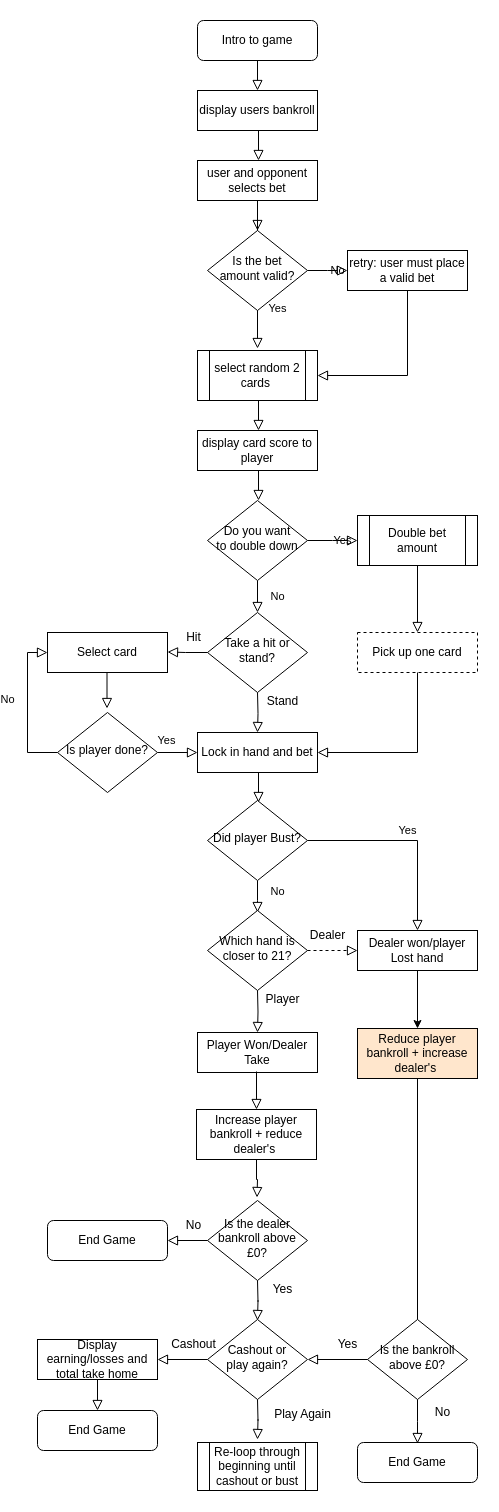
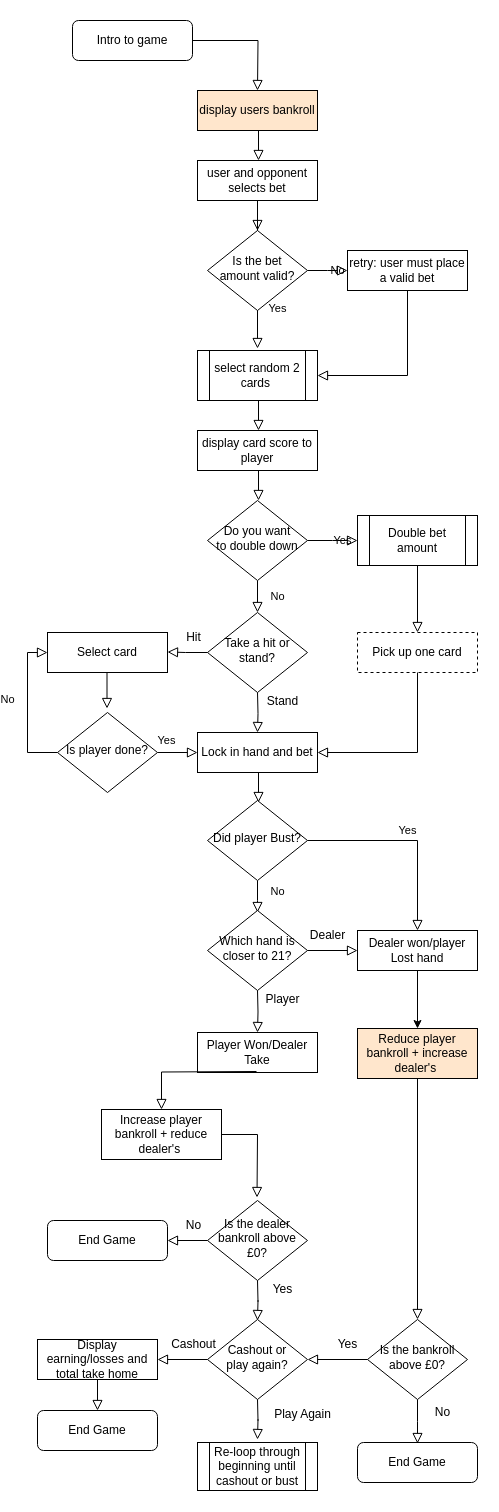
  <mxCell id="0" />
  <mxCell id="1" parent="0" />
  <mxCell id="2" value="" style="rounded=0;html=1;jettySize=auto;orthogonalLoop=1;fontSize=11;endArrow=block;endFill=0;endSize=8;strokeWidth=1;shadow=0;labelBackgroundColor=none;edgeStyle=orthogonalEdgeStyle;" parent="1" source="3" edge="1"><mxGeometry relative="1" as="geometry"><mxPoint x="240" y="90" as="targetPoint" /></mxGeometry></mxCell>
- <mxCell id="3" value="Intro to game" style="rounded=1;whiteSpace=wrap;html=1;fontSize=12;glass=0;strokeWidth=1;shadow=0;" parent="1" vertex="1"><mxGeometry x="180" y="20" width="120" height="40" as="geometry" /></mxCell>
+ <mxCell id="3" value="Intro to game" style="rounded=1;whiteSpace=wrap;html=1;fontSize=12;glass=0;strokeWidth=1;shadow=0;" parent="1" vertex="1"><mxGeometry x="55" y="20" width="120" height="40" as="geometry" /></mxCell>
  <mxCell id="4" value="Yes" style="rounded=0;html=1;jettySize=auto;orthogonalLoop=1;fontSize=11;endArrow=block;endFill=0;endSize=8;strokeWidth=1;shadow=0;labelBackgroundColor=none;edgeStyle=orthogonalEdgeStyle;" parent="1" edge="1"><mxGeometry x="0.56" y="20" relative="1" as="geometry"><mxPoint as="offset" /><mxPoint x="240" y="166" as="sourcePoint" /><mxPoint x="240" y="348" as="targetPoint" /></mxGeometry></mxCell>
  <mxCell id="5" value="No" style="edgeStyle=orthogonalEdgeStyle;rounded=0;html=1;jettySize=auto;orthogonalLoop=1;fontSize=11;endArrow=block;endFill=0;endSize=8;strokeWidth=1;shadow=0;labelBackgroundColor=none;" parent="1" source="6" edge="1"><mxGeometry y="10" relative="1" as="geometry"><mxPoint as="offset" /><mxPoint x="330" y="270" as="targetPoint" /></mxGeometry></mxCell>
  <mxCell id="6" value="Is the bet amount valid?" style="rhombus;whiteSpace=wrap;html=1;shadow=0;fontFamily=Helvetica;fontSize=12;align=center;strokeWidth=1;spacing=6;spacingTop=-4;" parent="1" vertex="1"><mxGeometry x="190" y="230" width="100" height="80" as="geometry" /></mxCell>
  <mxCell id="7" value="No" style="rounded=0;html=1;jettySize=auto;orthogonalLoop=1;fontSize=11;endArrow=block;endFill=0;endSize=8;strokeWidth=1;shadow=0;labelBackgroundColor=none;edgeStyle=orthogonalEdgeStyle;entryX=0.5;entryY=0;entryDx=0;entryDy=0;" parent="1" source="9" target="23" edge="1"><mxGeometry x="-0.333" y="20" relative="1" as="geometry"><mxPoint as="offset" /><mxPoint x="240" y="640" as="targetPoint" /></mxGeometry></mxCell>
  <mxCell id="8" value="Yes" style="edgeStyle=orthogonalEdgeStyle;rounded=0;html=1;jettySize=auto;orthogonalLoop=1;fontSize=11;endArrow=block;endFill=0;endSize=8;strokeWidth=1;shadow=0;labelBackgroundColor=none;" parent="1" source="9" edge="1"><mxGeometry y="10" relative="1" as="geometry"><mxPoint as="offset" /><mxPoint x="340" y="540" as="targetPoint" /></mxGeometry></mxCell>
  <mxCell id="9" value="Do you want &lt;br&gt;to double down" style="rhombus;whiteSpace=wrap;html=1;shadow=0;fontFamily=Helvetica;fontSize=12;align=center;strokeWidth=1;spacing=6;spacingTop=-4;" parent="1" vertex="1"><mxGeometry x="190" y="500" width="100" height="80" as="geometry" /></mxCell>
  <mxCell id="10" value="End Game" style="rounded=1;whiteSpace=wrap;html=1;fontSize=12;glass=0;strokeWidth=1;shadow=0;" parent="1" vertex="1"><mxGeometry x="340" y="1442" width="120" height="40" as="geometry" /></mxCell>
- <mxCell id="11" value="display users bankroll" style="rounded=0;whiteSpace=wrap;html=1;" vertex="1" parent="1"><mxGeometry x="180" y="90" width="120" height="40" as="geometry" /></mxCell>
+ <mxCell id="11" value="display users bankroll" style="rounded=0;whiteSpace=wrap;html=1;fillColor=#ffe6cc;" vertex="1" parent="1"><mxGeometry x="180" y="90" width="120" height="40" as="geometry" /></mxCell>
  <mxCell id="12" value="" style="rounded=0;html=1;jettySize=auto;orthogonalLoop=1;fontSize=11;endArrow=block;endFill=0;endSize=8;strokeWidth=1;shadow=0;labelBackgroundColor=none;edgeStyle=orthogonalEdgeStyle;" edge="1" parent="1"><mxGeometry relative="1" as="geometry"><mxPoint x="241" y="130" as="sourcePoint" /><mxPoint x="241" y="160" as="targetPoint" /></mxGeometry></mxCell>
  <mxCell id="13" value="user and opponent selects bet" style="rounded=0;whiteSpace=wrap;html=1;" vertex="1" parent="1"><mxGeometry x="180" y="160" width="120" height="40" as="geometry" /></mxCell>
  <mxCell id="14" value="" style="rounded=0;html=1;jettySize=auto;orthogonalLoop=1;fontSize=11;endArrow=block;endFill=0;endSize=8;strokeWidth=1;shadow=0;labelBackgroundColor=none;edgeStyle=orthogonalEdgeStyle;" edge="1" parent="1"><mxGeometry relative="1" as="geometry"><mxPoint x="240" y="200" as="sourcePoint" /><mxPoint x="240" y="230" as="targetPoint" /></mxGeometry></mxCell>
  <mxCell id="15" value="retry: user must place a valid bet" style="rounded=0;whiteSpace=wrap;html=1;" vertex="1" parent="1"><mxGeometry x="330" y="250" width="120" height="40" as="geometry" /></mxCell>
  <mxCell id="16" value="select random 2 cards&amp;nbsp;" style="shape=process;whiteSpace=wrap;html=1;backgroundOutline=1;" vertex="1" parent="1"><mxGeometry x="180" y="350" width="120" height="50" as="geometry" /></mxCell>
  <mxCell id="17" value="" style="rounded=0;html=1;jettySize=auto;orthogonalLoop=1;fontSize=11;endArrow=block;endFill=0;endSize=8;strokeWidth=1;shadow=0;labelBackgroundColor=none;edgeStyle=orthogonalEdgeStyle;" edge="1" parent="1"><mxGeometry relative="1" as="geometry"><mxPoint x="241" y="400" as="sourcePoint" /><mxPoint x="241" y="430" as="targetPoint" /></mxGeometry></mxCell>
  <mxCell id="18" value="display card score to player" style="rounded=0;whiteSpace=wrap;html=1;" vertex="1" parent="1"><mxGeometry x="180" y="430" width="120" height="40" as="geometry" /></mxCell>
  <mxCell id="19" value="" style="rounded=0;html=1;jettySize=auto;orthogonalLoop=1;fontSize=11;endArrow=block;endFill=0;endSize=8;strokeWidth=1;shadow=0;labelBackgroundColor=none;edgeStyle=orthogonalEdgeStyle;entryX=1;entryY=0.5;entryDx=0;entryDy=0;exitX=0.5;exitY=1;exitDx=0;exitDy=0;" edge="1" parent="1" source="15" target="16"><mxGeometry relative="1" as="geometry"><mxPoint x="250" y="210" as="sourcePoint" /><mxPoint x="250" y="240" as="targetPoint" /></mxGeometry></mxCell>
  <mxCell id="20" value="" style="rounded=0;html=1;jettySize=auto;orthogonalLoop=1;fontSize=11;endArrow=block;endFill=0;endSize=8;strokeWidth=1;shadow=0;labelBackgroundColor=none;edgeStyle=orthogonalEdgeStyle;" edge="1" parent="1"><mxGeometry relative="1" as="geometry"><mxPoint x="241" y="470" as="sourcePoint" /><mxPoint x="241" y="500" as="targetPoint" /></mxGeometry></mxCell>
  <mxCell id="21" value="Double bet amount" style="shape=process;whiteSpace=wrap;html=1;backgroundOutline=1;" vertex="1" parent="1"><mxGeometry x="340" y="515" width="120" height="50" as="geometry" /></mxCell>
  <mxCell id="22" value="Pick up one card" style="rounded=0;whiteSpace=wrap;html=1;dashed=1;" vertex="1" parent="1"><mxGeometry x="340" y="632" width="120" height="40" as="geometry" /></mxCell>
  <mxCell id="23" value="Take a hit or stand?" style="rhombus;whiteSpace=wrap;html=1;shadow=0;fontFamily=Helvetica;fontSize=12;align=center;strokeWidth=1;spacing=6;spacingTop=-4;" vertex="1" parent="1"><mxGeometry x="190" y="612" width="100" height="80" as="geometry" /></mxCell>
  <mxCell id="24" value="" style="rounded=0;html=1;jettySize=auto;orthogonalLoop=1;fontSize=11;endArrow=block;endFill=0;endSize=8;strokeWidth=1;shadow=0;labelBackgroundColor=none;edgeStyle=orthogonalEdgeStyle;exitX=0;exitY=0.5;exitDx=0;exitDy=0;" edge="1" parent="1" source="23"><mxGeometry relative="1" as="geometry"><mxPoint x="180" y="652" as="sourcePoint" /><mxPoint x="150" y="651.5" as="targetPoint" /><Array as="points"><mxPoint x="168" y="652" /></Array></mxGeometry></mxCell>
  <mxCell id="25" value="Hit" style="text;html=1;align=center;verticalAlign=middle;resizable=0;points=[];autosize=1;strokeColor=none;fillColor=none;" vertex="1" parent="1"><mxGeometry x="156" y="622" width="40" height="30" as="geometry" /></mxCell>
  <mxCell id="26" value="" style="rounded=0;html=1;jettySize=auto;orthogonalLoop=1;fontSize=11;endArrow=block;endFill=0;endSize=8;strokeWidth=1;shadow=0;labelBackgroundColor=none;edgeStyle=orthogonalEdgeStyle;exitX=0.5;exitY=1;exitDx=0;exitDy=0;entryX=1;entryY=0.5;entryDx=0;entryDy=0;" edge="1" parent="1" source="22" target="34"><mxGeometry relative="1" as="geometry"><mxPoint x="400" y="626" as="sourcePoint" /><mxPoint x="400" y="716" as="targetPoint" /></mxGeometry></mxCell>
  <mxCell id="27" value="" style="rounded=0;html=1;jettySize=auto;orthogonalLoop=1;fontSize=11;endArrow=block;endFill=0;endSize=8;strokeWidth=1;shadow=0;labelBackgroundColor=none;edgeStyle=orthogonalEdgeStyle;entryX=0.5;entryY=0;entryDx=0;entryDy=0;" edge="1" parent="1" target="34"><mxGeometry relative="1" as="geometry"><mxPoint x="240" y="692" as="sourcePoint" /><mxPoint x="240" y="726" as="targetPoint" /></mxGeometry></mxCell>
  <mxCell id="28" value="Stand" style="text;html=1;align=center;verticalAlign=middle;resizable=0;points=[];autosize=1;strokeColor=none;fillColor=none;" vertex="1" parent="1"><mxGeometry x="240" y="686" width="50" height="30" as="geometry" /></mxCell>
  <mxCell id="29" value="Select card" style="rounded=0;whiteSpace=wrap;html=1;" vertex="1" parent="1"><mxGeometry x="30" y="632" width="120" height="40" as="geometry" /></mxCell>
  <mxCell id="30" value="" style="rounded=0;html=1;jettySize=auto;orthogonalLoop=1;fontSize=11;endArrow=block;endFill=0;endSize=8;strokeWidth=1;shadow=0;labelBackgroundColor=none;edgeStyle=orthogonalEdgeStyle;" edge="1" parent="1"><mxGeometry relative="1" as="geometry"><mxPoint x="89.5" y="672" as="sourcePoint" /><mxPoint x="89.5" y="708" as="targetPoint" /></mxGeometry></mxCell>
  <mxCell id="31" value="No" style="rounded=0;html=1;jettySize=auto;orthogonalLoop=1;fontSize=11;endArrow=block;endFill=0;endSize=8;strokeWidth=1;shadow=0;labelBackgroundColor=none;edgeStyle=orthogonalEdgeStyle;exitX=0;exitY=0.5;exitDx=0;exitDy=0;entryX=0;entryY=0.5;entryDx=0;entryDy=0;" edge="1" parent="1" source="33" target="29"><mxGeometry x="0.111" y="20" relative="1" as="geometry"><mxPoint as="offset" /><mxPoint y="886" as="targetPoint" x="20" /></mxGeometry></mxCell>
  <mxCell id="32" value="Yes" style="edgeStyle=orthogonalEdgeStyle;rounded=0;html=1;jettySize=auto;orthogonalLoop=1;fontSize=11;endArrow=block;endFill=0;endSize=8;strokeWidth=1;shadow=0;labelBackgroundColor=none;entryX=0;entryY=0.5;entryDx=0;entryDy=0;" edge="1" parent="1" source="33" target="34"><mxGeometry x="-0.565" y="12" relative="1" as="geometry"><mxPoint as="offset" /><mxPoint x="170" y="746" as="targetPoint" /></mxGeometry></mxCell>
  <mxCell id="33" value="Is player done?" style="rhombus;whiteSpace=wrap;html=1;shadow=0;fontFamily=Helvetica;fontSize=12;align=center;strokeWidth=1;spacing=6;spacingTop=-4;" vertex="1" parent="1"><mxGeometry x="40" y="712" width="100" height="80" as="geometry" /></mxCell>
  <mxCell id="34" value="Lock in hand and bet" style="rounded=0;whiteSpace=wrap;html=1;" vertex="1" parent="1"><mxGeometry x="180" y="732" width="120" height="40" as="geometry" /></mxCell>
  <mxCell id="35" value="" style="rounded=0;html=1;jettySize=auto;orthogonalLoop=1;fontSize=11;endArrow=block;endFill=0;endSize=8;strokeWidth=1;shadow=0;labelBackgroundColor=none;edgeStyle=orthogonalEdgeStyle;exitX=0.5;exitY=1;exitDx=0;exitDy=0;entryX=0.5;entryY=0;entryDx=0;entryDy=0;" edge="1" parent="1" source="21" target="22"><mxGeometry relative="1" as="geometry"><mxPoint x="400" y="570" as="sourcePoint" /><mxPoint x="400" y="590" as="targetPoint" /><Array as="points" /></mxGeometry></mxCell>
  <mxCell id="36" value="" style="rounded=0;html=1;jettySize=auto;orthogonalLoop=1;fontSize=11;endArrow=block;endFill=0;endSize=8;strokeWidth=1;shadow=0;labelBackgroundColor=none;edgeStyle=orthogonalEdgeStyle;" edge="1" parent="1"><mxGeometry relative="1" as="geometry"><mxPoint x="241" y="772" as="sourcePoint" /><mxPoint x="241" y="802" as="targetPoint" /></mxGeometry></mxCell>
  <mxCell id="37" value="No" style="rounded=0;html=1;jettySize=auto;orthogonalLoop=1;fontSize=11;endArrow=block;endFill=0;endSize=8;strokeWidth=1;shadow=0;labelBackgroundColor=none;edgeStyle=orthogonalEdgeStyle;entryX=0.5;entryY=0;entryDx=0;entryDy=0;" edge="1" parent="1" source="39"><mxGeometry x="-0.333" y="20" relative="1" as="geometry"><mxPoint as="offset" /><mxPoint x="240" y="912" as="targetPoint" /></mxGeometry></mxCell>
  <mxCell id="38" value="Yes" style="edgeStyle=orthogonalEdgeStyle;rounded=0;html=1;jettySize=auto;orthogonalLoop=1;fontSize=11;endArrow=block;endFill=0;endSize=8;strokeWidth=1;shadow=0;labelBackgroundColor=none;entryX=0.5;entryY=0;entryDx=0;entryDy=0;" edge="1" parent="1" source="39" target="46"><mxGeometry y="10" relative="1" as="geometry"><mxPoint as="offset" /><mxPoint x="340" y="840" as="targetPoint" /></mxGeometry></mxCell>
  <mxCell id="39" value="Did player Bust?" style="rhombus;whiteSpace=wrap;html=1;shadow=0;fontFamily=Helvetica;fontSize=12;align=center;strokeWidth=1;spacing=6;spacingTop=-4;" vertex="1" parent="1"><mxGeometry x="190" y="800" width="100" height="80" as="geometry" /></mxCell>
  <mxCell id="40" value="Which hand is closer to 21?" style="rhombus;whiteSpace=wrap;html=1;shadow=0;fontFamily=Helvetica;fontSize=12;align=center;strokeWidth=1;spacing=6;spacingTop=-4;" vertex="1" parent="1"><mxGeometry x="190" y="910" width="100" height="80" as="geometry" /></mxCell>
- <mxCell id="41" value="" style="rounded=0;html=1;jettySize=auto;orthogonalLoop=1;fontSize=11;endArrow=block;endFill=0;endSize=8;strokeWidth=1;shadow=0;labelBackgroundColor=none;edgeStyle=orthogonalEdgeStyle;exitX=1;exitY=0.5;exitDx=0;exitDy=0;entryX=0;entryY=0.5;entryDx=0;entryDy=0;dashed=1;" edge="1" parent="1" source="40" target="46"><mxGeometry relative="1" as="geometry"><mxPoint x="180" y="950" as="sourcePoint" /><mxPoint x="150" y="949.5" as="targetPoint" /><Array as="points" /></mxGeometry></mxCell>
+ <mxCell id="41" value="" style="rounded=0;html=1;jettySize=auto;orthogonalLoop=1;fontSize=11;endArrow=block;endFill=0;endSize=8;strokeWidth=1;shadow=0;labelBackgroundColor=none;edgeStyle=orthogonalEdgeStyle;exitX=1;exitY=0.5;exitDx=0;exitDy=0;entryX=0;entryY=0.5;entryDx=0;entryDy=0;" edge="1" parent="1" source="40" target="46"><mxGeometry relative="1" as="geometry"><mxPoint x="180" y="950" as="sourcePoint" /><mxPoint x="150" y="949.5" as="targetPoint" /><Array as="points" /></mxGeometry></mxCell>
  <mxCell id="42" value="Dealer" style="text;html=1;align=center;verticalAlign=middle;resizable=0;points=[];autosize=1;strokeColor=none;fillColor=none;" vertex="1" parent="1"><mxGeometry x="280" y="920" width="60" height="30" as="geometry" /></mxCell>
  <mxCell id="43" value="" style="rounded=0;html=1;jettySize=auto;orthogonalLoop=1;fontSize=11;endArrow=block;endFill=0;endSize=8;strokeWidth=1;shadow=0;labelBackgroundColor=none;edgeStyle=orthogonalEdgeStyle;entryX=0.5;entryY=0;entryDx=0;entryDy=0;" edge="1" parent="1" target="47"><mxGeometry relative="1" as="geometry"><mxPoint x="240" y="990" as="sourcePoint" /><mxPoint x="240" y="1030" as="targetPoint" /></mxGeometry></mxCell>
  <mxCell id="44" value="Player" style="text;html=1;align=center;verticalAlign=middle;resizable=0;points=[];autosize=1;strokeColor=none;fillColor=none;" vertex="1" parent="1"><mxGeometry x="235" y="984" width="60" height="30" as="geometry" /></mxCell>
  <mxCell id="45" value="" style="edgeStyle=orthogonalEdgeStyle;rounded=0;orthogonalLoop=1;jettySize=auto;html=1;" edge="1" parent="1" source="46" target="48"><mxGeometry relative="1" as="geometry" /></mxCell>
  <mxCell id="46" value="Dealer won/player Lost hand" style="rounded=0;whiteSpace=wrap;html=1;" vertex="1" parent="1"><mxGeometry x="340" y="930" width="120" height="40" as="geometry" /></mxCell>
  <mxCell id="47" value="Player Won/Dealer Take" style="rounded=0;whiteSpace=wrap;html=1;" vertex="1" parent="1"><mxGeometry x="180" y="1032" width="120" height="40" as="geometry" /></mxCell>
  <mxCell id="48" value="Reduce player bankroll + increase dealer's&amp;nbsp;" style="rounded=0;whiteSpace=wrap;html=1;fillColor=#ffe6cc;" vertex="1" parent="1"><mxGeometry x="340" y="1028" width="120" height="50" as="geometry" /></mxCell>
- <mxCell id="49" value="Increase player bankroll + reduce dealer's&amp;nbsp;" style="rounded=0;whiteSpace=wrap;html=1;" vertex="1" parent="1"><mxGeometry x="179" y="1109" width="120" height="50" as="geometry" /></mxCell>
+ <mxCell id="49" value="Increase player bankroll + reduce dealer's&amp;nbsp;" style="rounded=0;whiteSpace=wrap;html=1;" vertex="1" parent="1"><mxGeometry x="84" y="1109" width="120" height="50" as="geometry" /></mxCell>
  <mxCell id="50" value="" style="rounded=0;html=1;jettySize=auto;orthogonalLoop=1;fontSize=11;endArrow=block;endFill=0;endSize=8;strokeWidth=1;shadow=0;labelBackgroundColor=none;edgeStyle=orthogonalEdgeStyle;entryX=0.5;entryY=0;entryDx=0;entryDy=0;" edge="1" parent="1" target="49"><mxGeometry relative="1" as="geometry"><mxPoint x="239" y="1071" as="sourcePoint" /><mxPoint x="239" y="1113" as="targetPoint" /></mxGeometry></mxCell>
  <mxCell id="51" value="Is the bankroll above £0?" style="rhombus;whiteSpace=wrap;html=1;shadow=0;fontFamily=Helvetica;fontSize=12;align=center;strokeWidth=1;spacing=6;spacingTop=-4;" vertex="1" parent="1"><mxGeometry x="350" y="1319" width="100" height="80" as="geometry" /></mxCell>
  <mxCell id="52" value="Yes" style="text;html=1;align=center;verticalAlign=middle;resizable=0;points=[];autosize=1;strokeColor=none;fillColor=none;" vertex="1" parent="1"><mxGeometry x="310" y="1329" width="40" height="30" as="geometry" /></mxCell>
  <mxCell id="53" value="" style="rounded=0;html=1;jettySize=auto;orthogonalLoop=1;fontSize=11;endArrow=block;endFill=0;endSize=8;strokeWidth=1;shadow=0;labelBackgroundColor=none;edgeStyle=orthogonalEdgeStyle;entryX=0.5;entryY=0;entryDx=0;entryDy=0;" edge="1" parent="1" source="51"><mxGeometry relative="1" as="geometry"><mxPoint x="400" y="1403" as="sourcePoint" /><mxPoint x="400" y="1443" as="targetPoint" /></mxGeometry></mxCell>
  <mxCell id="54" value="No" style="text;html=1;align=center;verticalAlign=middle;resizable=0;points=[];autosize=1;strokeColor=none;fillColor=none;" vertex="1" parent="1"><mxGeometry x="405" y="1397" width="40" height="30" as="geometry" /></mxCell>
- <mxCell id="55" value="" style="rounded=0;html=1;jettySize=auto;orthogonalLoop=1;fontSize=11;endArrow=none;endFill=0;endSize=8;strokeWidth=1;shadow=0;labelBackgroundColor=none;edgeStyle=orthogonalEdgeStyle;exitX=0.5;exitY=1;exitDx=0;exitDy=0;entryX=0.5;entryY=0;entryDx=0;entryDy=0;" edge="1" parent="1" source="48" target="51"><mxGeometry relative="1" as="geometry"><mxPoint x="400" y="1088" as="sourcePoint" /><mxPoint x="400" y="1190" as="targetPoint" /></mxGeometry></mxCell>
+ <mxCell id="55" value="" style="rounded=0;html=1;jettySize=auto;orthogonalLoop=1;fontSize=11;endArrow=block;endFill=0;endSize=8;strokeWidth=1;shadow=0;labelBackgroundColor=none;edgeStyle=orthogonalEdgeStyle;exitX=0.5;exitY=1;exitDx=0;exitDy=0;entryX=0.5;entryY=0;entryDx=0;entryDy=0;" edge="1" parent="1" source="48" target="51"><mxGeometry relative="1" as="geometry"><mxPoint x="400" y="1088" as="sourcePoint" /><mxPoint x="400" y="1190" as="targetPoint" /></mxGeometry></mxCell>
  <mxCell id="56" value="Is the dealer bankroll above £0?" style="rhombus;whiteSpace=wrap;html=1;shadow=0;fontFamily=Helvetica;fontSize=12;align=center;strokeWidth=1;spacing=6;spacingTop=-4;" vertex="1" parent="1"><mxGeometry x="190" y="1200" width="100" height="80" as="geometry" /></mxCell>
  <mxCell id="57" value="" style="rounded=0;html=1;jettySize=auto;orthogonalLoop=1;fontSize=11;endArrow=block;endFill=0;endSize=8;strokeWidth=1;shadow=0;labelBackgroundColor=none;edgeStyle=orthogonalEdgeStyle;exitX=0;exitY=0.5;exitDx=0;exitDy=0;" edge="1" parent="1" source="56" target="61"><mxGeometry relative="1" as="geometry"><mxPoint x="180" y="1240" as="sourcePoint" /><mxPoint x="150" y="1239.5" as="targetPoint" /><Array as="points" /></mxGeometry></mxCell>
  <mxCell id="58" value="No" style="text;html=1;align=center;verticalAlign=middle;resizable=0;points=[];autosize=1;strokeColor=none;fillColor=none;" vertex="1" parent="1"><mxGeometry x="156" y="1210" width="40" height="30" as="geometry" /></mxCell>
  <mxCell id="59" value="" style="rounded=0;html=1;jettySize=auto;orthogonalLoop=1;fontSize=11;endArrow=block;endFill=0;endSize=8;strokeWidth=1;shadow=0;labelBackgroundColor=none;edgeStyle=orthogonalEdgeStyle;entryX=0.5;entryY=0;entryDx=0;entryDy=0;" edge="1" parent="1"><mxGeometry relative="1" as="geometry"><mxPoint x="240" y="1280" as="sourcePoint" /><mxPoint x="240" y="1320" as="targetPoint" /></mxGeometry></mxCell>
  <mxCell id="60" value="Yes" style="text;html=1;align=center;verticalAlign=middle;resizable=0;points=[];autosize=1;strokeColor=none;fillColor=none;" vertex="1" parent="1"><mxGeometry x="245" y="1274" width="40" height="30" as="geometry" /></mxCell>
  <mxCell id="61" value="End Game" style="rounded=1;whiteSpace=wrap;html=1;fontSize=12;glass=0;strokeWidth=1;shadow=0;" vertex="1" parent="1"><mxGeometry x="30" y="1220" width="120" height="40" as="geometry" /></mxCell>
  <mxCell id="62" value="" style="rounded=0;html=1;jettySize=auto;orthogonalLoop=1;fontSize=11;endArrow=block;endFill=0;endSize=8;strokeWidth=1;shadow=0;labelBackgroundColor=none;edgeStyle=orthogonalEdgeStyle;entryX=0.5;entryY=0;entryDx=0;entryDy=0;" edge="1" parent="1" source="49"><mxGeometry relative="1" as="geometry"><mxPoint x="239.5" y="1159" as="sourcePoint" /><mxPoint x="239.5" y="1197" as="targetPoint" /></mxGeometry></mxCell>
  <mxCell id="63" value="Cashout or &lt;br&gt;play again?" style="rhombus;whiteSpace=wrap;html=1;shadow=0;fontFamily=Helvetica;fontSize=12;align=center;strokeWidth=1;spacing=6;spacingTop=-4;" vertex="1" parent="1"><mxGeometry x="190" y="1319" width="100" height="80" as="geometry" /></mxCell>
  <mxCell id="64" value="" style="rounded=0;html=1;jettySize=auto;orthogonalLoop=1;fontSize=11;endArrow=block;endFill=0;endSize=8;strokeWidth=1;shadow=0;labelBackgroundColor=none;edgeStyle=orthogonalEdgeStyle;exitX=0;exitY=0.5;exitDx=0;exitDy=0;" edge="1" parent="1" source="63"><mxGeometry relative="1" as="geometry"><mxPoint x="180" y="1359" as="sourcePoint" /><mxPoint x="140" y="1359" as="targetPoint" /><Array as="points" /></mxGeometry></mxCell>
  <mxCell id="65" value="Cashout" style="text;html=1;align=center;verticalAlign=middle;resizable=0;points=[];autosize=1;strokeColor=none;fillColor=none;" vertex="1" parent="1"><mxGeometry x="141" y="1329" width="70" height="30" as="geometry" /></mxCell>
  <mxCell id="66" value="" style="rounded=0;html=1;jettySize=auto;orthogonalLoop=1;fontSize=11;endArrow=block;endFill=0;endSize=8;strokeWidth=1;shadow=0;labelBackgroundColor=none;edgeStyle=orthogonalEdgeStyle;entryX=0.5;entryY=0;entryDx=0;entryDy=0;" edge="1" parent="1"><mxGeometry relative="1" as="geometry"><mxPoint x="240" y="1399" as="sourcePoint" /><mxPoint x="240" y="1439" as="targetPoint" /></mxGeometry></mxCell>
  <mxCell id="67" value="Play Again" style="text;html=1;align=center;verticalAlign=middle;resizable=0;points=[];autosize=1;strokeColor=none;fillColor=none;" vertex="1" parent="1"><mxGeometry x="245" y="1399" width="80" height="30" as="geometry" /></mxCell>
  <mxCell id="68" value="Display earning/losses and total take home" style="rounded=0;whiteSpace=wrap;html=1;" vertex="1" parent="1"><mxGeometry y="1339" width="120" height="40" as="geometry" x="20" /></mxCell>
  <mxCell id="69" value="End Game" style="rounded=1;whiteSpace=wrap;html=1;fontSize=12;glass=0;strokeWidth=1;shadow=0;" vertex="1" parent="1"><mxGeometry y="1410" width="120" height="40" as="geometry" x="20" /></mxCell>
  <mxCell id="70" value="" style="rounded=0;html=1;jettySize=auto;orthogonalLoop=1;fontSize=11;endArrow=block;endFill=0;endSize=8;strokeWidth=1;shadow=0;labelBackgroundColor=none;edgeStyle=orthogonalEdgeStyle;" edge="1" parent="1" source="68" target="69"><mxGeometry relative="1" as="geometry"><mxPoint x="79.5" y="1383" as="sourcePoint" /><mxPoint x="80" y="1410" as="targetPoint" /></mxGeometry></mxCell>
  <mxCell id="71" value="" style="rounded=0;html=1;jettySize=auto;orthogonalLoop=1;fontSize=11;endArrow=block;endFill=0;endSize=8;strokeWidth=1;shadow=0;labelBackgroundColor=none;edgeStyle=orthogonalEdgeStyle;exitX=0;exitY=0.5;exitDx=0;exitDy=0;" edge="1" parent="1" source="51"><mxGeometry relative="1" as="geometry"><mxPoint x="340" y="1359" as="sourcePoint" /><mxPoint x="290" y="1359" as="targetPoint" /><Array as="points" /></mxGeometry></mxCell>
  <mxCell id="72" value="Re-loop through beginning until cashout or bust" style="shape=process;whiteSpace=wrap;html=1;backgroundOutline=1;" vertex="1" parent="1"><mxGeometry x="180" y="1442" width="120" height="48" as="geometry" /></mxCell>
